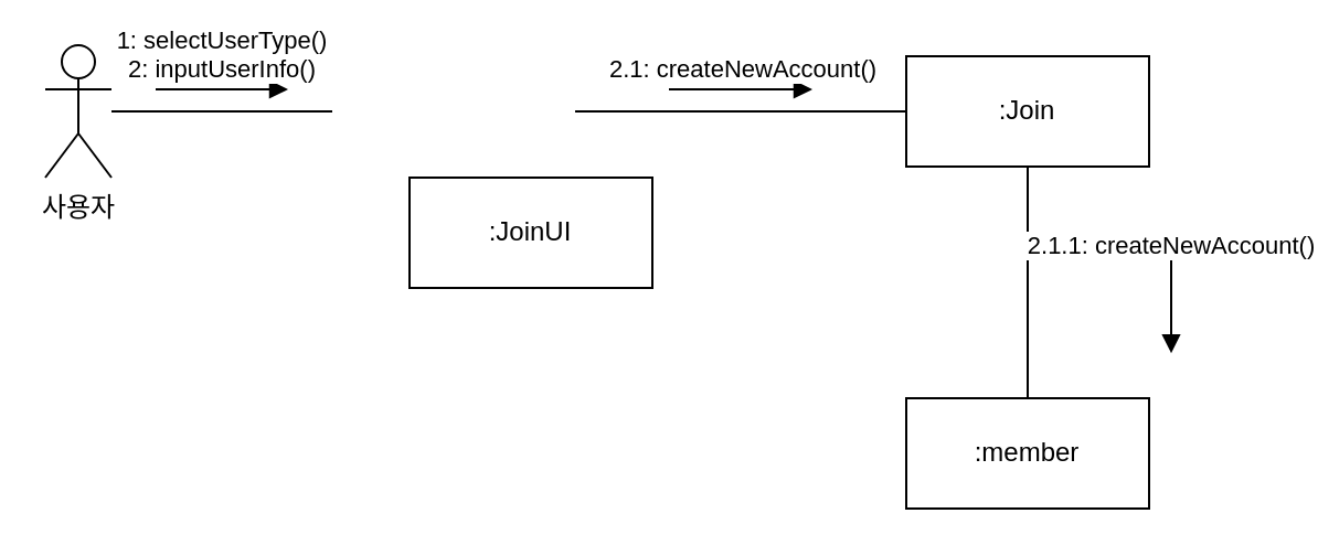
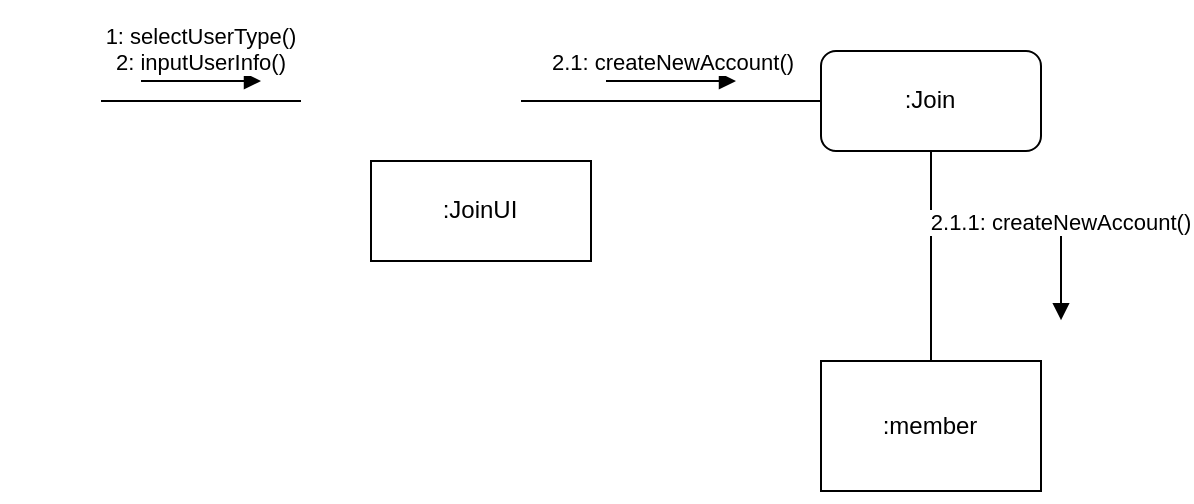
  <mxCell id="0" />
  <mxCell id="1" parent="0" />
- <mxCell id="2" value="사용자" style="shape=umlActor;verticalLabelPosition=bottom;verticalAlign=top;html=1;outlineConnect=0;" parent="1" vertex="1"><mxGeometry x="20" y="20" width="30" height="60" as="geometry" /></mxCell>
  <mxCell id="3" value=":JoinUI" style="html=1;whiteSpace=wrap;" parent="1" vertex="1"><mxGeometry x="185" y="80" width="110" height="50" as="geometry" /></mxCell>
- <mxCell id="4" value=":Join" style="html=1;whiteSpace=wrap;" parent="1" vertex="1"><mxGeometry x="410" y="25" width="110" height="50" as="geometry" /></mxCell>
+ <mxCell id="4" value=":Join" style="html=1;whiteSpace=wrap;rounded=1;" parent="1" vertex="1"><mxGeometry x="410" y="25" width="110" height="50" as="geometry" /></mxCell>
  <mxCell id="5" value="" style="line;strokeWidth=1;fillColor=none;align=left;verticalAlign=middle;spacingTop=-1;spacingLeft=3;spacingRight=3;rotatable=0;labelPosition=right;points=[];portConstraint=eastwest;strokeColor=inherit;" parent="1" vertex="1"><mxGeometry x="50" y="46" width="100" height="8" as="geometry" /></mxCell>
  <mxCell id="6" value="1: selectUserType()&lt;br&gt;2: inputUserInfo()" style="html=1;verticalAlign=bottom;endArrow=block;edgeStyle=elbowEdgeStyle;elbow=vertical;curved=0;rounded=0;" parent="1" edge="1"><mxGeometry width="80" relative="1" as="geometry"><mxPoint x="70" y="40" as="sourcePoint" /><mxPoint x="130" y="40" as="targetPoint" /><mxPoint as="offset" /></mxGeometry></mxCell>
  <mxCell id="7" value="" style="line;strokeWidth=1;fillColor=none;align=left;verticalAlign=middle;spacingTop=-1;spacingLeft=3;spacingRight=3;rotatable=0;labelPosition=right;points=[];portConstraint=eastwest;strokeColor=inherit;" parent="1" vertex="1"><mxGeometry x="260" y="46" width="150" height="8" as="geometry" /></mxCell>
  <mxCell id="8" value="2.1: createNewAccount()" style="html=1;verticalAlign=bottom;endArrow=block;edgeStyle=elbowEdgeStyle;elbow=vertical;curved=0;rounded=0;" parent="1" edge="1"><mxGeometry width="80" relative="1" as="geometry"><mxPoint x="302.5" y="40" as="sourcePoint" /><mxPoint x="367.5" y="40" as="targetPoint" /></mxGeometry></mxCell>
- <mxCell id="9" value=":member" style="html=1;whiteSpace=wrap;" parent="1" vertex="1"><mxGeometry x="410" y="180" width="110" height="50" as="geometry" /></mxCell>
+ <mxCell id="9" value=":member" style="html=1;whiteSpace=wrap;" parent="1" vertex="1"><mxGeometry x="410" y="180" width="110" height="65" as="geometry" /></mxCell>
  <mxCell id="10" value="" style="endArrow=none;html=1;rounded=0;exitX=0.5;exitY=0;exitDx=0;exitDy=0;entryX=0.5;entryY=1;entryDx=0;entryDy=0;" parent="1" source="9" target="4" edge="1"><mxGeometry width="50" height="50" relative="1" as="geometry"><mxPoint x="420" y="125" as="sourcePoint" /><mxPoint x="470" y="75" as="targetPoint" /></mxGeometry></mxCell>
  <mxCell id="11" value="2.1.1: createNewAccount()" style="html=1;verticalAlign=bottom;endArrow=block;edgeStyle=elbowEdgeStyle;elbow=vertical;curved=0;rounded=0;" parent="1" edge="1"><mxGeometry x="-0.577" width="80" relative="1" as="geometry"><mxPoint x="530" y="110" as="sourcePoint" /><mxPoint x="530" y="159.57" as="targetPoint" /><mxPoint as="offset" /></mxGeometry></mxCell>
